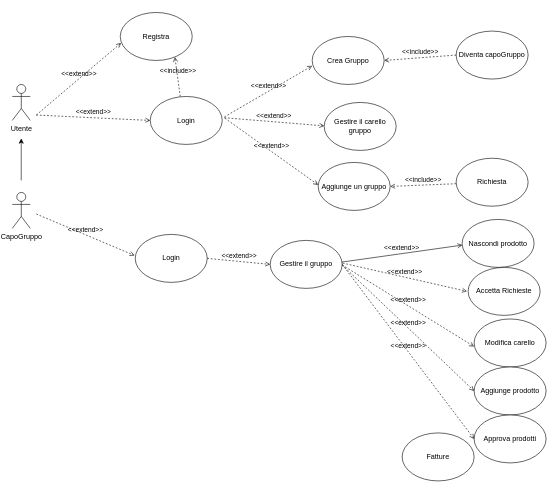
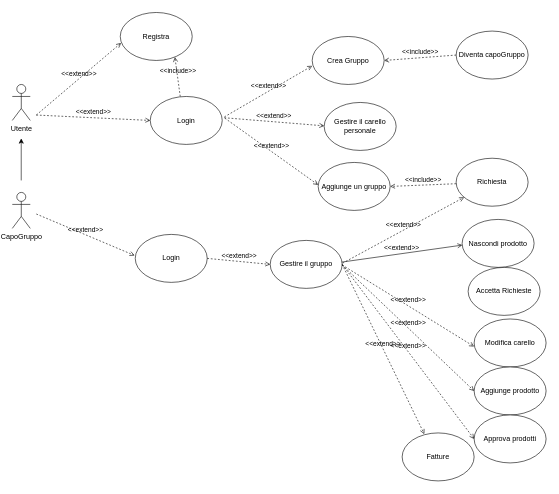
  <mxCell id="0" />
  <mxCell id="1" parent="0" />
  <mxCell id="2" value="CapoGruppo" style="shape=umlActor;verticalLabelPosition=bottom;verticalAlign=top;html=1;outlineConnect=0;" parent="1" vertex="1"><mxGeometry x="20" y="320" width="30" height="60" as="geometry" /></mxCell>
  <mxCell id="3" value="Utente" style="shape=umlActor;verticalLabelPosition=bottom;verticalAlign=top;html=1;outlineConnect=0;" parent="1" vertex="1"><mxGeometry x="20" y="140" width="30" height="60" as="geometry" /></mxCell>
  <mxCell id="4" value="Registra" style="ellipse;whiteSpace=wrap;html=1;" parent="1" vertex="1"><mxGeometry x="200" y="20" width="120" height="80" as="geometry" /></mxCell>
  <mxCell id="5" value="Login" style="ellipse;whiteSpace=wrap;html=1;" parent="1" vertex="1"><mxGeometry x="250" y="160" width="120" height="80" as="geometry" /></mxCell>
  <mxCell id="6" value="" style="endArrow=classic;html=1;rounded=0;" parent="1" edge="1"><mxGeometry width="50" height="50" relative="1" as="geometry"><mxPoint x="34.9" y="300" as="sourcePoint" /><mxPoint x="34.9" y="230" as="targetPoint" /></mxGeometry></mxCell>
  <mxCell id="7" value="Login" style="ellipse;whiteSpace=wrap;html=1;" parent="1" vertex="1"><mxGeometry x="225" y="390" width="120" height="80" as="geometry" /></mxCell>
  <mxCell id="8" value="Crea Gruppo" style="ellipse;whiteSpace=wrap;html=1;" parent="1" vertex="1"><mxGeometry x="520" y="60" width="120" height="80" as="geometry" /></mxCell>
- <mxCell id="9" value="Gestire il carello gruppo" style="ellipse;whiteSpace=wrap;html=1;" parent="1" vertex="1"><mxGeometry x="540" y="170" width="120" height="80" as="geometry" /></mxCell>
+ <mxCell id="9" value="Gestire il carello personale" style="ellipse;whiteSpace=wrap;html=1;" parent="1" vertex="1"><mxGeometry x="540" y="170" width="120" height="80" as="geometry" /></mxCell>
  <mxCell id="10" value="Aggiunge un gruppo" style="ellipse;whiteSpace=wrap;html=1;" parent="1" vertex="1"><mxGeometry x="530" y="270" width="120" height="80" as="geometry" /></mxCell>
  <mxCell id="11" value="Richiesta" style="ellipse;whiteSpace=wrap;html=1;" parent="1" vertex="1"><mxGeometry x="760" y="263" width="120" height="80" as="geometry" /></mxCell>
  <mxCell id="12" value="Nascondi prodotto" style="ellipse;whiteSpace=wrap;html=1;" parent="1" vertex="1"><mxGeometry x="770" y="365" width="120" height="80" as="geometry" /></mxCell>
  <mxCell id="13" value="Gestire il gruppo" style="ellipse;whiteSpace=wrap;html=1;" parent="1" vertex="1"><mxGeometry x="450" y="400" width="120" height="80" as="geometry" /></mxCell>
  <mxCell id="14" value="Accetta Richieste" style="ellipse;whiteSpace=wrap;html=1;" parent="1" vertex="1"><mxGeometry x="780" y="445" width="120" height="80" as="geometry" /></mxCell>
  <mxCell id="15" value="Modifica carello" style="ellipse;whiteSpace=wrap;html=1;" parent="1" vertex="1"><mxGeometry x="790" y="531" width="120" height="80" as="geometry" /></mxCell>
  <mxCell id="16" value="Aggiunge prodotto" style="ellipse;whiteSpace=wrap;html=1;" parent="1" vertex="1"><mxGeometry x="790" y="611" width="120" height="80" as="geometry" /></mxCell>
  <mxCell id="17" value="Diventa capoGruppo" style="ellipse;whiteSpace=wrap;html=1;" parent="1" vertex="1"><mxGeometry x="760" y="51" width="120" height="80" as="geometry" /></mxCell>
  <mxCell id="18" value="&amp;lt;&amp;lt;extend&amp;gt;&amp;gt;" style="html=1;verticalAlign=bottom;labelBackgroundColor=none;endArrow=open;endFill=0;dashed=1;rounded=0;entryX=0.012;entryY=0.635;entryDx=0;entryDy=0;entryPerimeter=0;" parent="1" target="4" edge="1"><mxGeometry width="160" relative="1" as="geometry"><mxPoint x="60" y="191" as="sourcePoint" /><mxPoint x="180" y="165" as="targetPoint" /></mxGeometry></mxCell>
  <mxCell id="19" value="&amp;lt;&amp;lt;extend&amp;gt;&amp;gt;" style="html=1;verticalAlign=bottom;labelBackgroundColor=none;endArrow=open;endFill=0;dashed=1;rounded=0;entryX=0;entryY=0.5;entryDx=0;entryDy=0;" parent="1" target="5" edge="1"><mxGeometry width="160" relative="1" as="geometry"><mxPoint x="60" y="191" as="sourcePoint" /><mxPoint x="180" y="70" as="targetPoint" /></mxGeometry></mxCell>
  <mxCell id="20" value="&amp;lt;&amp;lt;extend&amp;gt;&amp;gt;" style="html=1;verticalAlign=bottom;labelBackgroundColor=none;endArrow=open;endFill=0;dashed=1;rounded=0;entryX=-0.009;entryY=0.439;entryDx=0;entryDy=0;entryPerimeter=0;" parent="1" target="7" edge="1"><mxGeometry width="160" relative="1" as="geometry"><mxPoint x="60" y="356" as="sourcePoint" /><mxPoint x="250" y="365" as="targetPoint" /></mxGeometry></mxCell>
  <mxCell id="21" value="&amp;lt;&amp;lt;extend&amp;gt;&amp;gt;" style="html=1;verticalAlign=bottom;labelBackgroundColor=none;endArrow=open;endFill=0;dashed=1;rounded=0;entryX=0;entryY=0.5;entryDx=0;entryDy=0;exitX=1.03;exitY=0.426;exitDx=0;exitDy=0;exitPerimeter=0;" parent="1" source="5" edge="1"><mxGeometry width="160" relative="1" as="geometry"><mxPoint x="330" y="100" as="sourcePoint" /><mxPoint x="520" y="109" as="targetPoint" /></mxGeometry></mxCell>
  <mxCell id="22" value="&amp;lt;&amp;lt;extend&amp;gt;&amp;gt;" style="html=1;verticalAlign=bottom;labelBackgroundColor=none;endArrow=open;endFill=0;dashed=1;rounded=0;entryX=0;entryY=0.5;entryDx=0;entryDy=0;exitX=1.03;exitY=0.444;exitDx=0;exitDy=0;exitPerimeter=0;" parent="1" source="5" edge="1"><mxGeometry width="160" relative="1" as="geometry"><mxPoint x="350" y="200" as="sourcePoint" /><mxPoint x="540" y="209" as="targetPoint" /></mxGeometry></mxCell>
  <mxCell id="23" value="&amp;lt;&amp;lt;extend&amp;gt;&amp;gt;" style="html=1;verticalAlign=bottom;labelBackgroundColor=none;endArrow=open;endFill=0;dashed=1;rounded=0;entryX=0;entryY=0.5;entryDx=0;entryDy=0;exitX=1.036;exitY=0.452;exitDx=0;exitDy=0;exitPerimeter=0;" parent="1" source="5" edge="1"><mxGeometry width="160" relative="1" as="geometry"><mxPoint x="340" y="298.5" as="sourcePoint" /><mxPoint x="530" y="307.5" as="targetPoint" /></mxGeometry></mxCell>
  <mxCell id="24" value="&amp;lt;&amp;lt;extend&amp;gt;&amp;gt;" style="html=1;verticalAlign=bottom;labelBackgroundColor=none;endArrow=open;endFill=0;dashed=1;rounded=0;entryX=0;entryY=0.5;entryDx=0;entryDy=0;exitX=1;exitY=0.5;exitDx=0;exitDy=0;" parent="1" source="7" target="13" edge="1"><mxGeometry width="160" relative="1" as="geometry"><mxPoint x="310" y="253.5" as="sourcePoint" /><mxPoint x="466" y="365" as="targetPoint" /></mxGeometry></mxCell>
  <mxCell id="25" value="&amp;lt;&amp;lt;include&amp;gt;&amp;gt;" style="html=1;verticalAlign=bottom;labelBackgroundColor=none;endArrow=open;endFill=0;dashed=1;rounded=0;exitX=0;exitY=0.5;exitDx=0;exitDy=0;" parent="1" source="17" edge="1"><mxGeometry x="-0.002" width="160" relative="1" as="geometry"><mxPoint x="770" y="136" as="sourcePoint" /><mxPoint x="640" y="100" as="targetPoint" /><mxPoint as="offset" /></mxGeometry></mxCell>
  <mxCell id="26" value="&amp;lt;&amp;lt;include&amp;gt;&amp;gt;" style="html=1;verticalAlign=bottom;labelBackgroundColor=none;endArrow=open;endFill=0;dashed=1;rounded=0;exitX=0;exitY=0.5;exitDx=0;exitDy=0;entryX=1;entryY=0.5;entryDx=0;entryDy=0;" parent="1" target="10" edge="1"><mxGeometry x="-0.002" width="160" relative="1" as="geometry"><mxPoint x="760" y="305.5" as="sourcePoint" /><mxPoint x="640" y="314.5" as="targetPoint" /><mxPoint as="offset" /></mxGeometry></mxCell>
  <mxCell id="27" value="&amp;lt;&amp;lt;extend&amp;gt;&amp;gt;" style="html=1;verticalAlign=bottom;labelBackgroundColor=none;endArrow=open;endFill=0;dashed=0;rounded=0;entryX=0.003;entryY=0.535;entryDx=0;entryDy=0;exitX=0.995;exitY=0.452;exitDx=0;exitDy=0;exitPerimeter=0;entryPerimeter=0;" parent="1" source="13" target="12" edge="1"><mxGeometry width="160" relative="1" as="geometry"><mxPoint x="665" y="399" as="sourcePoint" /><mxPoint x="770" y="409" as="targetPoint" /></mxGeometry></mxCell>
- <mxCell id="28" value="&amp;lt;&amp;lt;extend&amp;gt;&amp;gt;" style="html=1;verticalAlign=bottom;labelBackgroundColor=none;endArrow=open;endFill=0;dashed=1;rounded=0;entryX=-0.017;entryY=0.499;entryDx=0;entryDy=0;exitX=1.007;exitY=0.473;exitDx=0;exitDy=0;exitPerimeter=0;entryPerimeter=0;" parent="1" source="13" target="14" edge="1"><mxGeometry width="160" relative="1" as="geometry"><mxPoint x="579" y="446" as="sourcePoint" /><mxPoint x="780" y="418" as="targetPoint" /></mxGeometry></mxCell>
+ <mxCell id="28" value="&amp;lt;&amp;lt;extend&amp;gt;&amp;gt;" style="html=1;verticalAlign=bottom;labelBackgroundColor=none;endArrow=open;endFill=0;dashed=1;rounded=0;exitX=1.007;exitY=0.473;exitDx=0;exitDy=0;exitPerimeter=0;" parent="1" source="13" target="11" edge="1"><mxGeometry width="160" relative="1" as="geometry"><mxPoint x="579" y="446" as="sourcePoint" /><mxPoint x="780" y="418" as="targetPoint" /></mxGeometry></mxCell>
  <mxCell id="29" value="&amp;lt;&amp;lt;extend&amp;gt;&amp;gt;" style="html=1;verticalAlign=bottom;labelBackgroundColor=none;endArrow=open;endFill=0;dashed=1;rounded=0;entryX=0;entryY=0.575;entryDx=0;entryDy=0;entryPerimeter=0;" parent="1" target="15" edge="1"><mxGeometry width="160" relative="1" as="geometry"><mxPoint x="570" y="441" as="sourcePoint" /><mxPoint x="798" y="575" as="targetPoint" /></mxGeometry></mxCell>
  <mxCell id="30" value="&amp;lt;&amp;lt;extend&amp;gt;&amp;gt;" style="html=1;verticalAlign=bottom;labelBackgroundColor=none;endArrow=open;endFill=0;dashed=1;rounded=0;entryX=0;entryY=0.5;entryDx=0;entryDy=0;" parent="1" target="16" edge="1"><mxGeometry width="160" relative="1" as="geometry"><mxPoint x="570" y="441" as="sourcePoint" /><mxPoint x="808" y="585" as="targetPoint" /></mxGeometry></mxCell>
  <mxCell id="31" value="&amp;lt;&amp;lt;include&amp;gt;&amp;gt;" style="html=1;verticalAlign=bottom;labelBackgroundColor=none;endArrow=open;endFill=0;dashed=1;rounded=0;exitX=0;exitY=0.5;exitDx=0;exitDy=0;entryX=0.759;entryY=0.929;entryDx=0;entryDy=0;entryPerimeter=0;" parent="1" target="4" edge="1"><mxGeometry x="-0.002" width="160" relative="1" as="geometry"><mxPoint x="300" y="160" as="sourcePoint" /><mxPoint x="180" y="169" as="targetPoint" /><mxPoint as="offset" /></mxGeometry></mxCell>
  <mxCell id="32" value="Approva prodotti" style="ellipse;whiteSpace=wrap;html=1;" parent="1" vertex="1"><mxGeometry x="790" y="691" width="120" height="80" as="geometry" /></mxCell>
  <mxCell id="33" value="&amp;lt;&amp;lt;extend&amp;gt;&amp;gt;" style="html=1;verticalAlign=bottom;labelBackgroundColor=none;endArrow=open;endFill=0;dashed=1;rounded=0;entryX=0;entryY=0.5;entryDx=0;entryDy=0;exitX=1;exitY=0.5;exitDx=0;exitDy=0;" parent="1" source="13" edge="1"><mxGeometry width="160" relative="1" as="geometry"><mxPoint x="570" y="521" as="sourcePoint" /><mxPoint x="790" y="731" as="targetPoint" /></mxGeometry></mxCell>
  <mxCell id="34" value="Fatture" style="ellipse;whiteSpace=wrap;html=1;" vertex="1" parent="1"><mxGeometry x="670" y="721" width="120" height="80" as="geometry" /></mxCell>
+ <mxCell id="35" value="&amp;lt;&amp;lt;extend&amp;gt;&amp;gt;" style="html=1;verticalAlign=bottom;labelBackgroundColor=none;endArrow=open;endFill=0;dashed=1;rounded=0;entryX=0.308;entryY=0.025;entryDx=0;entryDy=0;exitX=1;exitY=0.5;exitDx=0;exitDy=0;entryPerimeter=0;" edge="1" parent="1" source="13" target="34"><mxGeometry width="160" relative="1" as="geometry"><mxPoint x="580" y="450" as="sourcePoint" /><mxPoint x="800" y="741" as="targetPoint" /></mxGeometry></mxCell>
